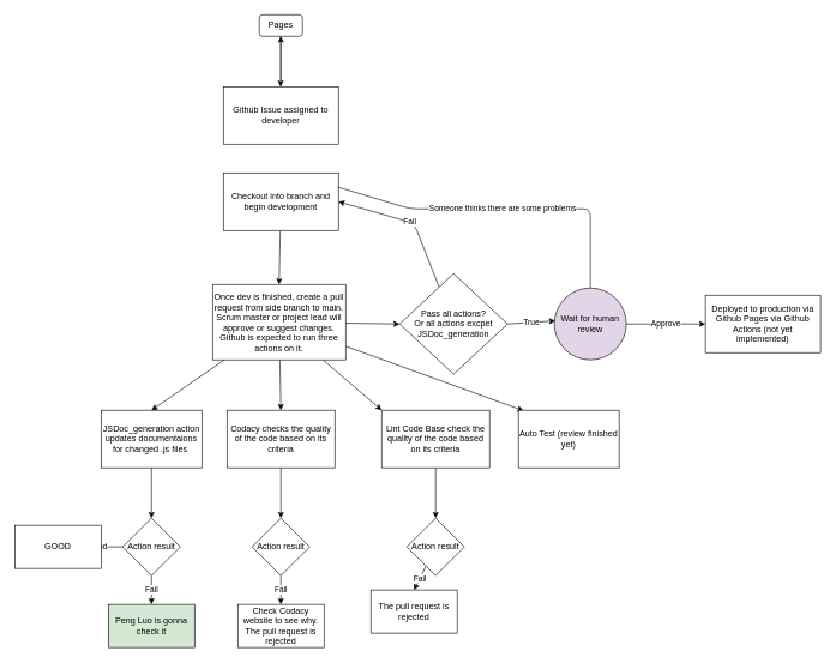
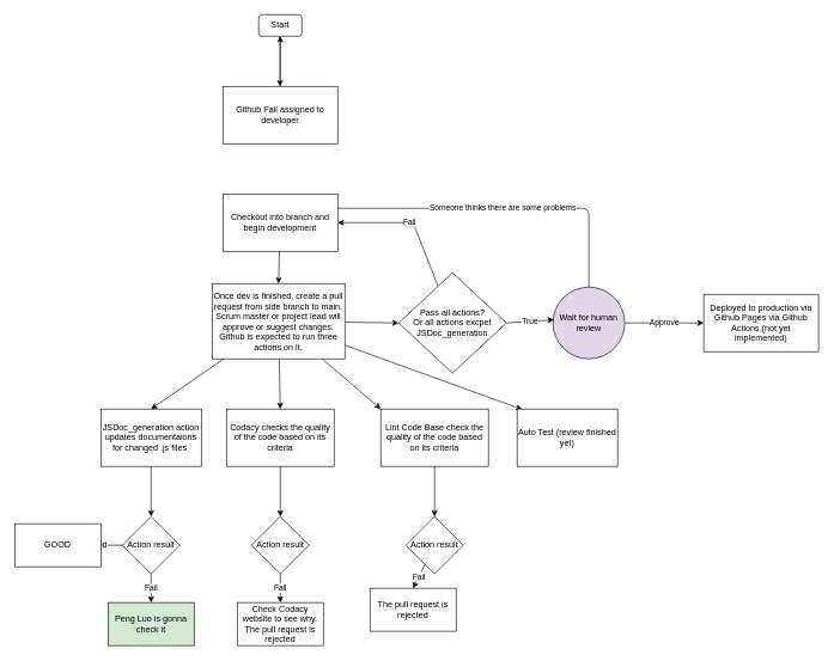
  <mxCell id="0" />
  <mxCell id="1" parent="0" />
  <mxCell id="2" style="edgeStyle=none;html=1;" parent="1" source="3" target="38" edge="1"><mxGeometry relative="1" as="geometry"><mxPoint x="390" y="280" as="targetPoint" /></mxGeometry></mxCell>
- <mxCell id="3" value="Github Issue assigned to developer" style="whiteSpace=wrap;html=1;" parent="1" vertex="1"><mxGeometry x="310" y="120" width="160" height="80" as="geometry" /></mxCell>
+ <mxCell id="3" value="Github Fail assigned to developer" style="whiteSpace=wrap;html=1;" parent="1" vertex="1"><mxGeometry x="310" y="120" width="160" height="80" as="geometry" /></mxCell>
  <mxCell id="4" style="edgeStyle=none;html=1;entryX=0.5;entryY=0;entryDx=0;entryDy=0;" parent="1" source="5" target="11" edge="1"><mxGeometry relative="1" as="geometry" /></mxCell>
- <mxCell id="5" value="Checkout into branch and begin development" style="whiteSpace=wrap;html=1;" parent="1" vertex="1"><mxGeometry x="310" y="240" width="160" height="80" as="geometry" /></mxCell>
+ <mxCell id="5" value="Checkout into branch and begin development" style="whiteSpace=wrap;html=1;" parent="1" vertex="1"><mxGeometry x="310" y="270" width="160" height="80" as="geometry" /></mxCell>
  <mxCell id="6" style="edgeStyle=none;html=1;entryX=0;entryY=0.5;entryDx=0;entryDy=0;" parent="1" source="11" target="17" edge="1"><mxGeometry relative="1" as="geometry" /></mxCell>
  <mxCell id="7" style="edgeStyle=none;html=1;entryX=0.5;entryY=0;entryDx=0;entryDy=0;" parent="1" source="11" target="20" edge="1"><mxGeometry relative="1" as="geometry" /></mxCell>
  <mxCell id="8" style="edgeStyle=none;html=1;entryX=0.5;entryY=0;entryDx=0;entryDy=0;" parent="1" source="11" target="22" edge="1"><mxGeometry relative="1" as="geometry" /></mxCell>
  <mxCell id="9" style="edgeStyle=none;html=1;entryX=0;entryY=0;entryDx=0;entryDy=0;" parent="1" source="11" target="32" edge="1"><mxGeometry relative="1" as="geometry" /></mxCell>
  <mxCell id="10" style="edgeStyle=none;html=1;entryX=0.051;entryY=0.008;entryDx=0;entryDy=0;entryPerimeter=0;" parent="1" source="11" target="36" edge="1"><mxGeometry relative="1" as="geometry" /></mxCell>
  <mxCell id="11" value="Once dev is finished, create a pull request from side branch to main. Scrum master or project lead will approve or suggest changes. Github is expected to run three actions on it." style="whiteSpace=wrap;html=1;" parent="1" vertex="1"><mxGeometry x="295" y="395" width="185" height="105" as="geometry" /></mxCell>
  <mxCell id="12" value="Someone thinks there are some problems" style="edgeStyle=none;html=1;entryX=1;entryY=0.25;entryDx=0;entryDy=0;endArrow=none;" parent="1" source="14" target="5" edge="1"><mxGeometry relative="1" as="geometry"><mxPoint x="570" y="320" as="targetPoint" /><Array as="points"><mxPoint x="820" y="290" /><mxPoint x="570" y="290" /></Array></mxGeometry></mxCell>
  <mxCell id="13" value="Approve" style="edgeStyle=none;html=1;entryX=0;entryY=0.5;entryDx=0;entryDy=0;" parent="1" source="14" target="18" edge="1"><mxGeometry relative="1" as="geometry" /></mxCell>
  <mxCell id="14" value="Wait for human review" style="ellipse;whiteSpace=wrap;html=1;fillColor=#e1d5e7;" parent="1" vertex="1"><mxGeometry x="770" y="400" width="100" height="100" as="geometry" /></mxCell>
  <mxCell id="15" value="True" style="edgeStyle=none;html=1;entryX=0.013;entryY=0.456;entryDx=0;entryDy=0;entryPerimeter=0;exitX=1;exitY=0.5;exitDx=0;exitDy=0;" parent="1" source="17" target="14" edge="1"><mxGeometry relative="1" as="geometry"><mxPoint x="710" y="446" as="sourcePoint" /></mxGeometry></mxCell>
  <mxCell id="16" value="Fail" style="edgeStyle=none;html=1;entryX=1;entryY=0.5;entryDx=0;entryDy=0;" parent="1" source="17" target="5" edge="1"><mxGeometry relative="1" as="geometry"><mxPoint x="575" y="310" as="targetPoint" /><Array as="points"><mxPoint x="575" y="310" /></Array></mxGeometry></mxCell>
  <mxCell id="17" value="Pass all actions?&lt;br&gt;Or all actions excpet JSDoc_generation" style="rhombus;whiteSpace=wrap;html=1;" parent="1" vertex="1"><mxGeometry x="555" y="380" width="150" height="140" as="geometry" /></mxCell>
  <mxCell id="18" value="Deployed to production via Github Pages via Github Actions (not yet implemented)" style="whiteSpace=wrap;html=1;" parent="1" vertex="1"><mxGeometry x="980" y="410" width="160" height="80" as="geometry" /></mxCell>
  <mxCell id="19" style="edgeStyle=none;html=1;entryX=0.5;entryY=0;entryDx=0;entryDy=0;" parent="1" source="20" target="25" edge="1"><mxGeometry relative="1" as="geometry" /></mxCell>
  <mxCell id="20" value="JSDoc_generation action updates documentaions for changed .js files&amp;nbsp;" style="rounded=0;whiteSpace=wrap;html=1;" parent="1" vertex="1"><mxGeometry x="140" y="570" width="140" height="80" as="geometry" /></mxCell>
  <mxCell id="21" style="edgeStyle=none;html=1;entryX=0.5;entryY=0;entryDx=0;entryDy=0;" parent="1" source="22" target="28" edge="1"><mxGeometry relative="1" as="geometry" /></mxCell>
  <mxCell id="22" value="Codacy checks the quality of the code based on its criteria" style="rounded=0;whiteSpace=wrap;html=1;" parent="1" vertex="1"><mxGeometry x="315" y="570" width="150" height="80" as="geometry" /></mxCell>
  <mxCell id="23" value="Fail" style="edgeStyle=none;html=1;entryX=0.5;entryY=0;entryDx=0;entryDy=0;" parent="1" source="25" target="26" edge="1"><mxGeometry relative="1" as="geometry" /></mxCell>
  <mxCell id="24" value="Good" style="edgeStyle=none;html=1;exitX=1;exitY=0.5;exitDx=0;exitDy=0;entryX=0;entryY=0.5;entryDx=0;entryDy=0;" parent="1" source="25" target="30" edge="1"><mxGeometry relative="1" as="geometry" /></mxCell>
  <mxCell id="25" value="Action result" style="rhombus;whiteSpace=wrap;html=1;" parent="1" vertex="1"><mxGeometry x="170" y="720" width="80" height="80" as="geometry" /></mxCell>
  <mxCell id="26" value="Peng Luo is gonna check it" style="rounded=0;whiteSpace=wrap;html=1;fillColor=#d5e8d4;" parent="1" vertex="1"><mxGeometry x="150" y="840" width="120" height="60" as="geometry" /></mxCell>
  <mxCell id="27" value="Fail" style="edgeStyle=none;html=1;entryX=0.5;entryY=0;entryDx=0;entryDy=0;" parent="1" source="28" target="29" edge="1"><mxGeometry relative="1" as="geometry" /></mxCell>
  <mxCell id="28" value="&lt;span&gt;Action result&lt;/span&gt;" style="rhombus;whiteSpace=wrap;html=1;" parent="1" vertex="1"><mxGeometry x="350" y="720" width="80" height="80" as="geometry" /></mxCell>
  <mxCell id="29" value="Check Codacy website to see why. The pull request is rejected" style="rounded=0;whiteSpace=wrap;html=1;" parent="1" vertex="1"><mxGeometry x="330" y="840" width="120" height="60" as="geometry" /></mxCell>
  <mxCell id="30" value="GOOD" style="rounded=0;whiteSpace=wrap;html=1;" parent="1" vertex="1"><mxGeometry x="20" y="730" width="120" height="60" as="geometry" /></mxCell>
  <mxCell id="31" style="edgeStyle=none;html=1;entryX=0.5;entryY=0;entryDx=0;entryDy=0;" parent="1" source="32" target="34" edge="1"><mxGeometry relative="1" as="geometry" /></mxCell>
  <mxCell id="32" value="Lint Code Base check the quality of the code based on its criteria" style="rounded=0;whiteSpace=wrap;html=1;" parent="1" vertex="1"><mxGeometry x="530" y="570" width="150" height="80" as="geometry" /></mxCell>
  <mxCell id="33" value="Fail" style="edgeStyle=none;html=1;entryX=0.5;entryY=0;entryDx=0;entryDy=0;" parent="1" source="34" target="35" edge="1"><mxGeometry relative="1" as="geometry" /></mxCell>
  <mxCell id="34" value="&lt;span&gt;Action result&lt;/span&gt;" style="rhombus;whiteSpace=wrap;html=1;" parent="1" vertex="1"><mxGeometry x="565" y="720" width="80" height="80" as="geometry" /></mxCell>
  <mxCell id="35" value="The pull request is rejected" style="rounded=0;whiteSpace=wrap;html=1;" parent="1" vertex="1"><mxGeometry x="515" y="820" width="120" height="60" as="geometry" /></mxCell>
  <mxCell id="36" value="Auto Test (review finished yet)" style="rounded=0;whiteSpace=wrap;html=1;" parent="1" vertex="1"><mxGeometry x="720" y="570" width="140" height="80" as="geometry" /></mxCell>
  <mxCell id="37" style="edgeStyle=none;html=1;entryX=0.5;entryY=0;entryDx=0;entryDy=0;" edge="1" parent="1"><mxGeometry relative="1" as="geometry"><mxPoint x="389.62" y="120" as="targetPoint" /><mxPoint x="389.62" y="50" as="sourcePoint" /></mxGeometry></mxCell>
- <mxCell id="38" value="Pages" style="whiteSpace=wrap;html=1;rounded=1;" vertex="1" parent="1"><mxGeometry x="360" y="20" width="60" height="30" as="geometry" /></mxCell>
+ <mxCell id="38" value="Start" style="whiteSpace=wrap;html=1;rounded=1;" vertex="1" parent="1"><mxGeometry x="360" y="20" width="60" height="30" as="geometry" /></mxCell>
